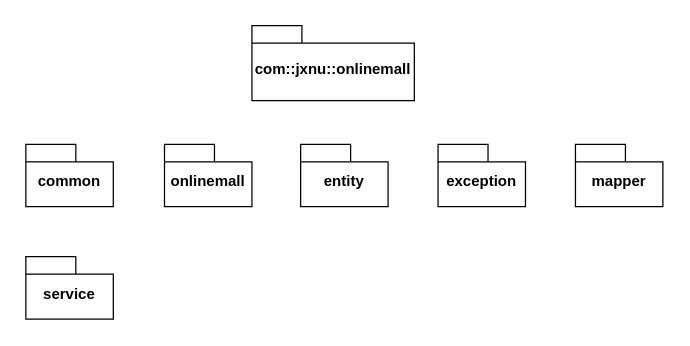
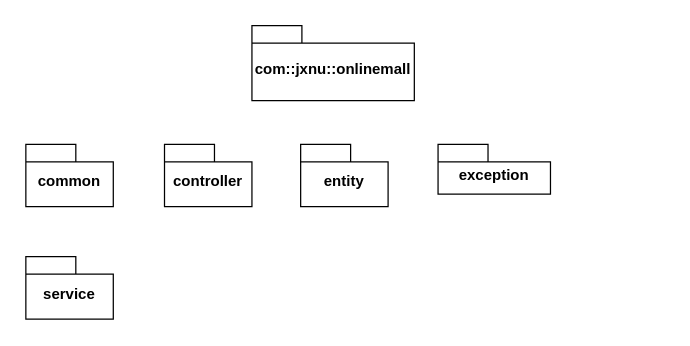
  <mxCell id="0" />
  <mxCell id="1" parent="0" />
  <mxCell id="2" value="com::jxnu::onlinemall" style="shape=folder;fontStyle=1;spacingTop=10;tabWidth=40;tabHeight=14;tabPosition=left;html=1;whiteSpace=wrap;" vertex="1" parent="1"><mxGeometry x="201" y="20" width="130" height="60" as="geometry" /></mxCell>
  <mxCell id="3" value="common" style="shape=folder;fontStyle=1;spacingTop=10;tabWidth=40;tabHeight=14;tabPosition=left;html=1;whiteSpace=wrap;" vertex="1" parent="1"><mxGeometry x="20" y="115" width="70" height="50" as="geometry" /></mxCell>
- <mxCell id="4" value="onlinemall" style="shape=folder;fontStyle=1;spacingTop=10;tabWidth=40;tabHeight=14;tabPosition=left;html=1;whiteSpace=wrap;" vertex="1" parent="1"><mxGeometry x="131" y="115" width="70" height="50" as="geometry" /></mxCell>
+ <mxCell id="4" value="controller" style="shape=folder;fontStyle=1;spacingTop=10;tabWidth=40;tabHeight=14;tabPosition=left;html=1;whiteSpace=wrap;" vertex="1" parent="1"><mxGeometry x="131" y="115" width="70" height="50" as="geometry" /></mxCell>
  <mxCell id="5" value="entity" style="shape=folder;fontStyle=1;spacingTop=10;tabWidth=40;tabHeight=14;tabPosition=left;html=1;whiteSpace=wrap;" vertex="1" parent="1"><mxGeometry x="240" y="115" width="70" height="50" as="geometry" /></mxCell>
- <mxCell id="6" value="exception" style="shape=folder;fontStyle=1;spacingTop=10;tabWidth=40;tabHeight=14;tabPosition=left;html=1;whiteSpace=wrap;" vertex="1" parent="1"><mxGeometry x="350" y="115" width="70" height="50" as="geometry" /></mxCell>
- <mxCell id="7" value="mapper" style="shape=folder;fontStyle=1;spacingTop=10;tabWidth=40;tabHeight=14;tabPosition=left;html=1;whiteSpace=wrap;" vertex="1" parent="1"><mxGeometry y="115" width="70" height="50" as="geometry" x="460" /></mxCell>
+ <mxCell id="6" value="exception" style="shape=folder;fontStyle=1;spacingTop=10;tabWidth=40;tabHeight=14;tabPosition=left;html=1;whiteSpace=wrap;" vertex="1" parent="1"><mxGeometry x="350" y="115" width="90" height="40" as="geometry" /></mxCell>
  <mxCell id="8" value="service" style="shape=folder;fontStyle=1;spacingTop=10;tabWidth=40;tabHeight=14;tabPosition=left;html=1;whiteSpace=wrap;" vertex="1" parent="1"><mxGeometry x="20" y="205" width="70" height="50" as="geometry" /></mxCell>
